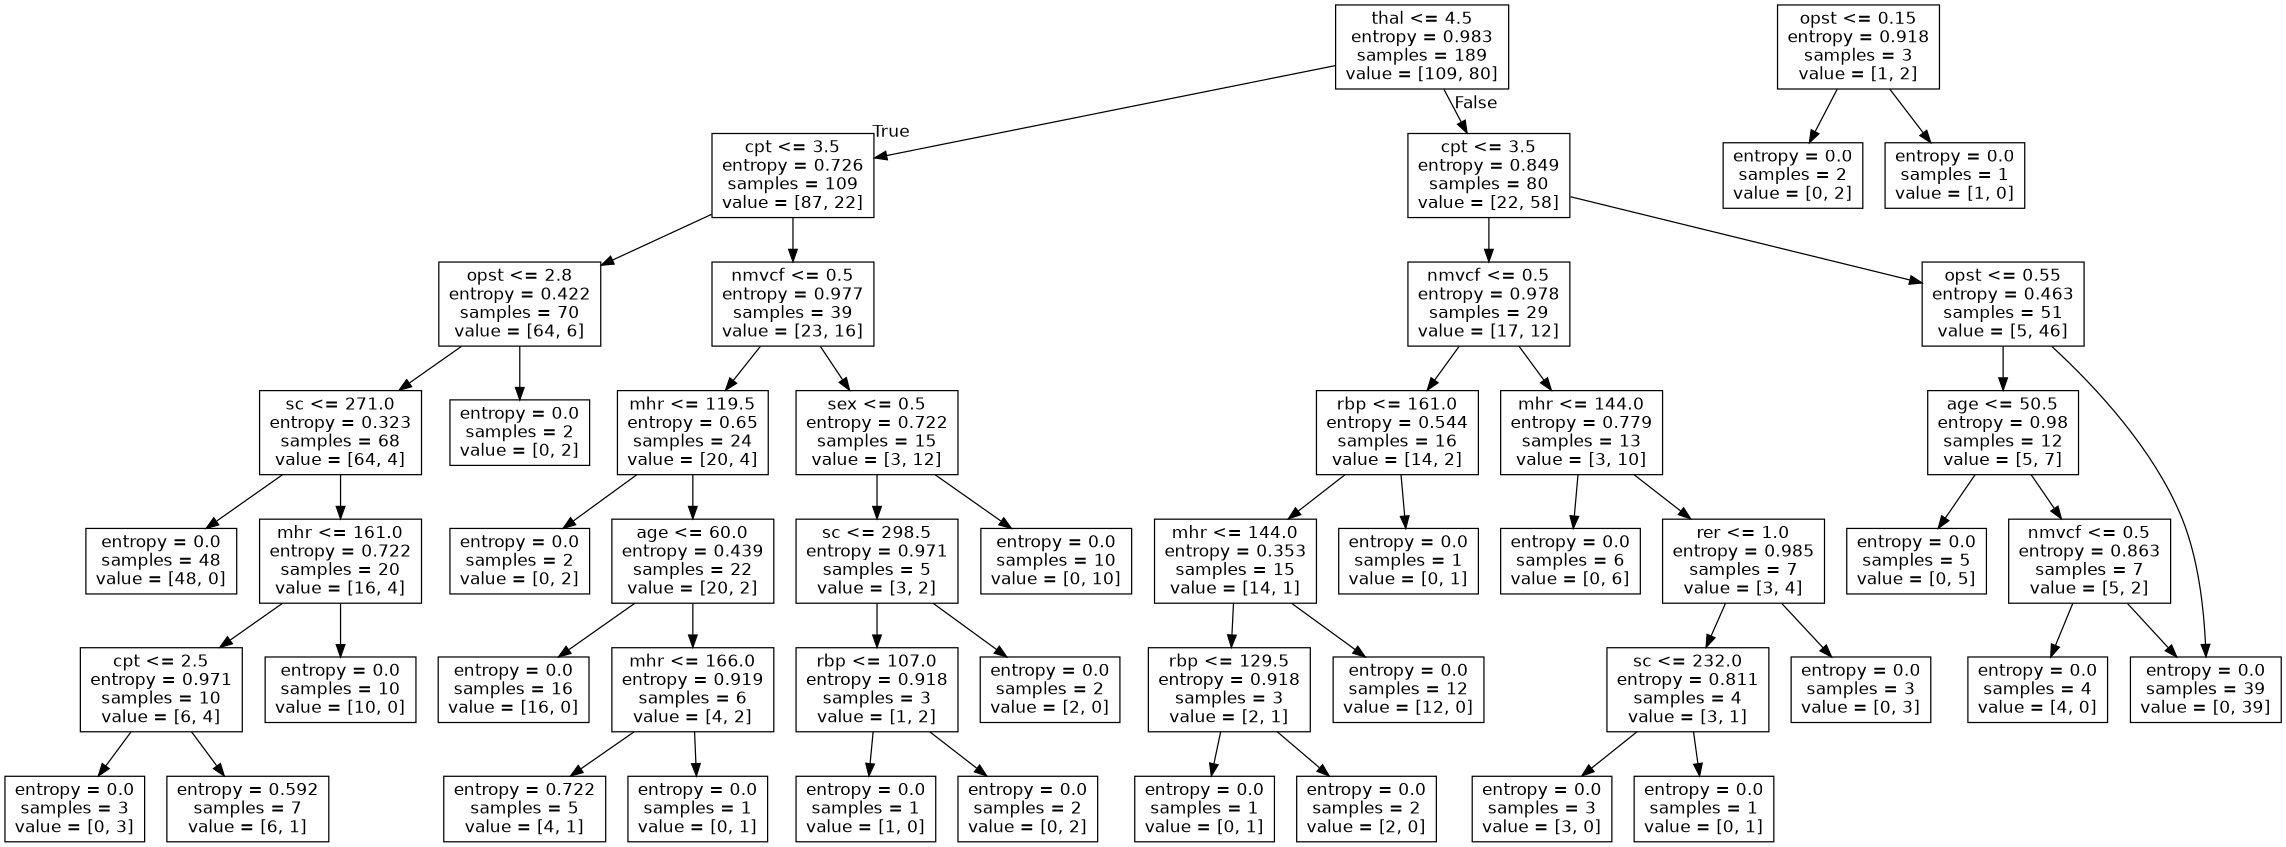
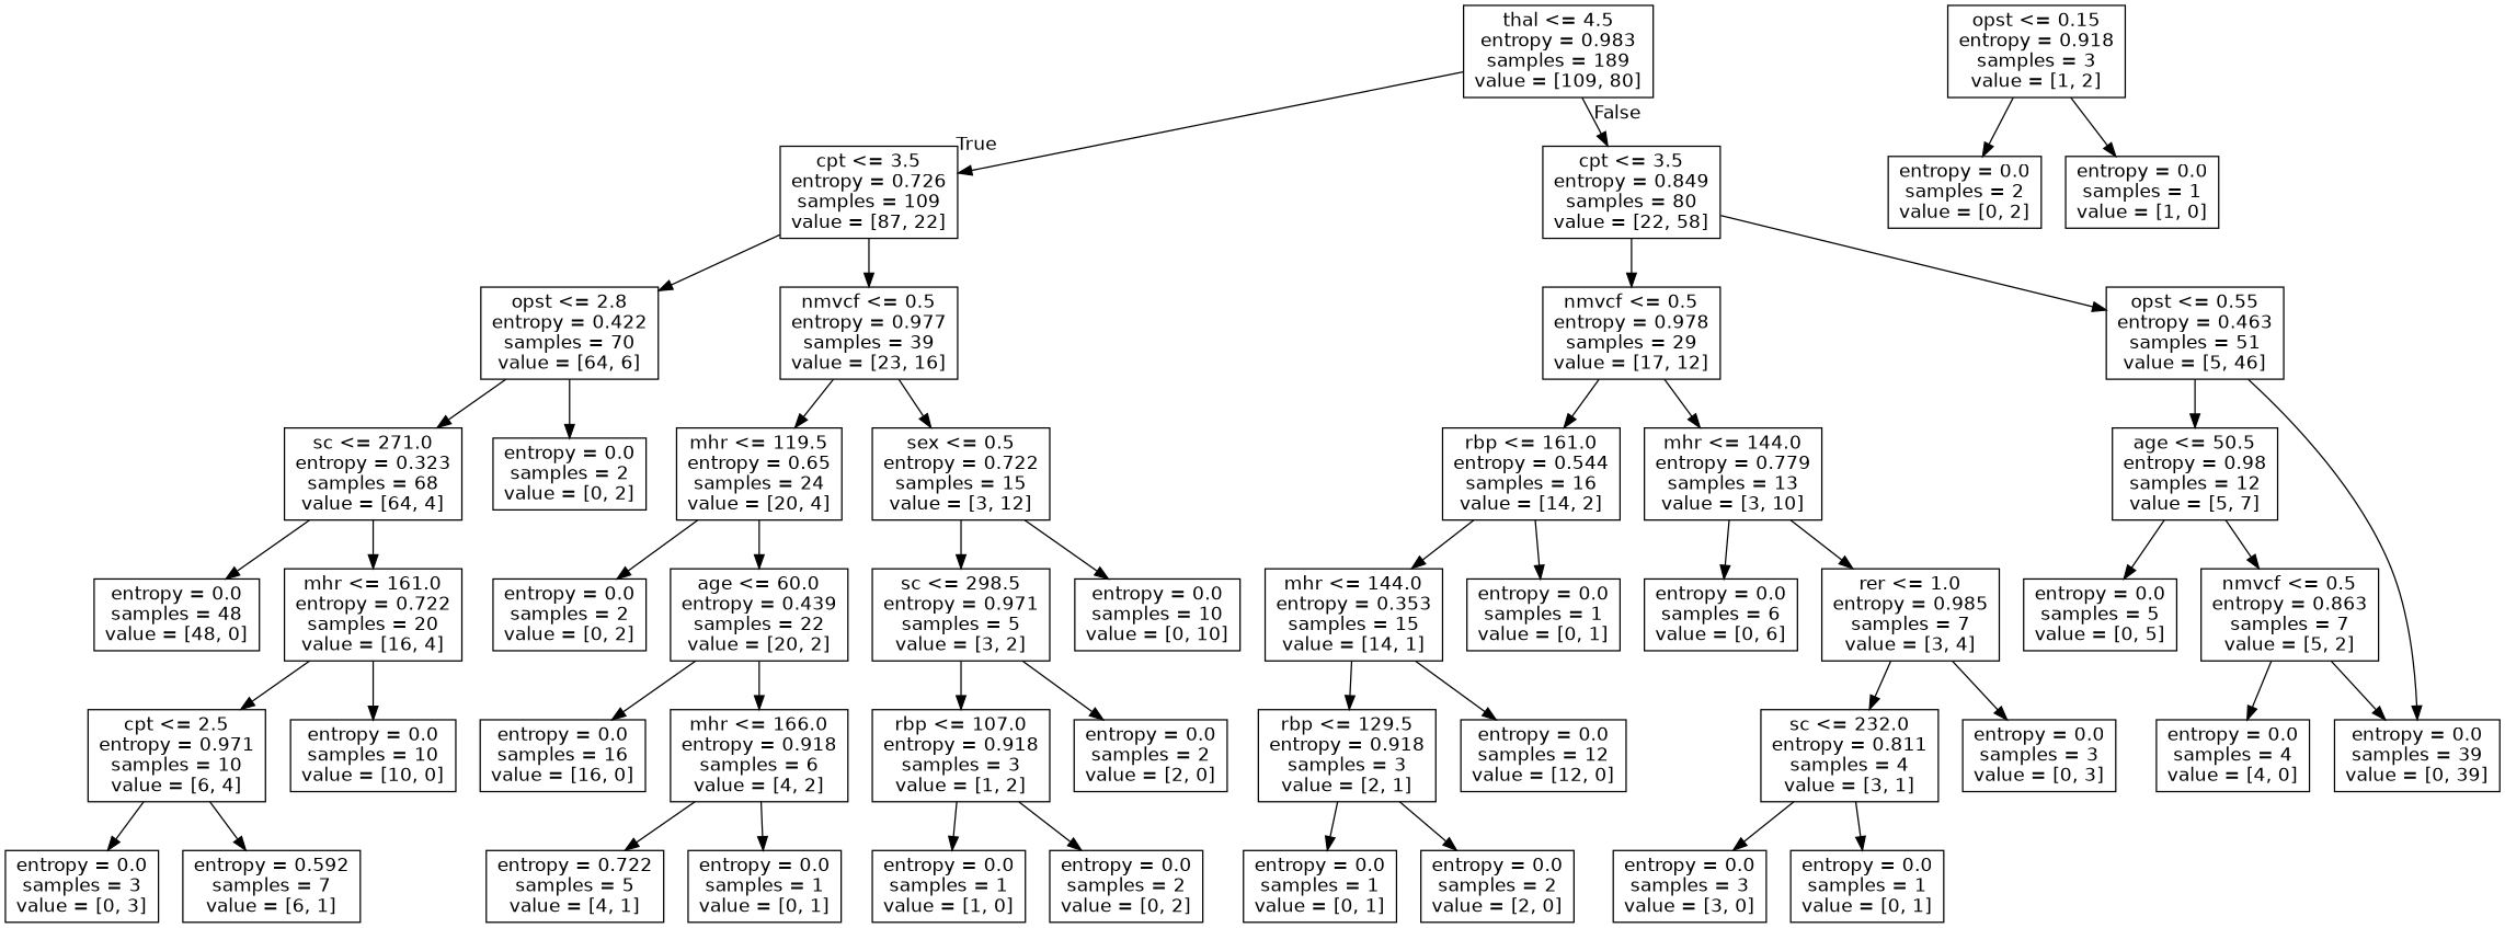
  digraph {
    node [fontname=helvetica shape=box]
    edge [fontname=helvetica]
    n1 [label="thal <= 4.5\nentropy = 0.983\nsamples = 189\nvalue = [109, 80]"]
    n2 [label="cpt <= 3.5\nentropy = 0.726\nsamples = 109\nvalue = [87, 22]"]
    n3 [label="cpt <= 3.5\nentropy = 0.849\nsamples = 80\nvalue = [22, 58]"]
    n4 [label="opst <= 2.8\nentropy = 0.422\nsamples = 70\nvalue = [64, 6]"]
    n5 [label="nmvcf <= 0.5\nentropy = 0.977\nsamples = 39\nvalue = [23, 16]"]
    n6 [label="nmvcf <= 0.5\nentropy = 0.978\nsamples = 29\nvalue = [17, 12]"]
    n7 [label="opst <= 0.55\nentropy = 0.463\nsamples = 51\nvalue = [5, 46]"]
    n8 [label="sc <= 271.0\nentropy = 0.323\nsamples = 68\nvalue = [64, 4]"]
    n9 [label="entropy = 0.0\nsamples = 2\nvalue = [0, 2]"]
    n10 [label="mhr <= 119.5\nentropy = 0.65\nsamples = 24\nvalue = [20, 4]"]
    n11 [label="sex <= 0.5\nentropy = 0.722\nsamples = 15\nvalue = [3, 12]"]
    n12 [label="entropy = 0.0\nsamples = 48\nvalue = [48, 0]"]
    n13 [label="mhr <= 161.0\nentropy = 0.722\nsamples = 20\nvalue = [16, 4]"]
    n14 [label="cpt <= 2.5\nentropy = 0.971\nsamples = 10\nvalue = [6, 4]"]
    n15 [label="entropy = 0.0\nsamples = 10\nvalue = [10, 0]"]
    n16 [label="entropy = 0.0\nsamples = 3\nvalue = [0, 3]"]
    n17 [label="entropy = 0.592\nsamples = 7\nvalue = [6, 1]"]
    n18 [label="entropy = 0.0\nsamples = 2\nvalue = [0, 2]"]
    n19 [label="age <= 60.0\nentropy = 0.439\nsamples = 22\nvalue = [20, 2]"]
    n20 [label="sc <= 298.5\nentropy = 0.971\nsamples = 5\nvalue = [3, 2]"]
    n21 [label="entropy = 0.0\nsamples = 10\nvalue = [0, 10]"]
    n22 [label="entropy = 0.0\nsamples = 16\nvalue = [16, 0]"]
-   n23 [label="mhr <= 166.0\nentropy = 0.919\nsamples = 6\nvalue = [4, 2]"]
+   n23 [label="mhr <= 166.0\nentropy = 0.918\nsamples = 6\nvalue = [4, 2]"]
    n24 [label="entropy = 0.722\nsamples = 5\nvalue = [4, 1]"]
    n25 [label="entropy = 0.0\nsamples = 1\nvalue = [0, 1]"]
    n26 [label="rbp <= 107.0\nentropy = 0.918\nsamples = 3\nvalue = [1, 2]"]
    n27 [label="entropy = 0.0\nsamples = 2\nvalue = [2, 0]"]
    n28 [label="entropy = 0.0\nsamples = 1\nvalue = [1, 0]"]
    n29 [label="entropy = 0.0\nsamples = 2\nvalue = [0, 2]"]
    n30 [label="rbp <= 161.0\nentropy = 0.544\nsamples = 16\nvalue = [14, 2]"]
    n31 [label="mhr <= 144.0\nentropy = 0.779\nsamples = 13\nvalue = [3, 10]"]
    n32 [label="age <= 50.5\nentropy = 0.98\nsamples = 12\nvalue = [5, 7]"]
    n33 [label="entropy = 0.0\nsamples = 39\nvalue = [0, 39]"]
    n34 [label="mhr <= 144.0\nentropy = 0.353\nsamples = 15\nvalue = [14, 1]"]
    n35 [label="entropy = 0.0\nsamples = 1\nvalue = [0, 1]"]
    n36 [label="entropy = 0.0\nsamples = 6\nvalue = [0, 6]"]
    n37 [label="rer <= 1.0\nentropy = 0.985\nsamples = 7\nvalue = [3, 4]"]
    n38 [label="rbp <= 129.5\nentropy = 0.918\nsamples = 3\nvalue = [2, 1]"]
    n39 [label="entropy = 0.0\nsamples = 12\nvalue = [12, 0]"]
    n40 [label="entropy = 0.0\nsamples = 1\nvalue = [0, 1]"]
    n41 [label="entropy = 0.0\nsamples = 2\nvalue = [2, 0]"]
    n42 [label="sc <= 232.0\nentropy = 0.811\nsamples = 4\nvalue = [3, 1]"]
    n43 [label="entropy = 0.0\nsamples = 3\nvalue = [0, 3]"]
    n44 [label="entropy = 0.0\nsamples = 3\nvalue = [3, 0]"]
    n45 [label="entropy = 0.0\nsamples = 1\nvalue = [0, 1]"]
    n46 [label="entropy = 0.0\nsamples = 5\nvalue = [0, 5]"]
    n47 [label="nmvcf <= 0.5\nentropy = 0.863\nsamples = 7\nvalue = [5, 2]"]
    n48 [label="entropy = 0.0\nsamples = 4\nvalue = [4, 0]"]
    n49 [label="opst <= 0.15\nentropy = 0.918\nsamples = 3\nvalue = [1, 2]"]
    n50 [label="entropy = 0.0\nsamples = 2\nvalue = [0, 2]"]
    n51 [label="entropy = 0.0\nsamples = 1\nvalue = [1, 0]"]
    n1 -> n2 [headlabel=True labelangle=45 labeldistance=2.5]
    n1 -> n3 [headlabel=False labelangle=-45 labeldistance=2.5]
    n2 -> n4
    n2 -> n5
    n3 -> n6
    n3 -> n7
    n4 -> n8
    n4 -> n9
    n5 -> n10
    n5 -> n11
    n6 -> n30
    n6 -> n31
    n7 -> n32
    n7 -> n33
    n8 -> n12
    n8 -> n13
    n10 -> n18
    n10 -> n19
    n11 -> n20
    n11 -> n21
    n13 -> n14
    n13 -> n15
    n14 -> n16
    n14 -> n17
    n19 -> n22
    n19 -> n23
    n20 -> n26
    n20 -> n27
    n23 -> n24
    n23 -> n25
    n26 -> n28
    n26 -> n29
    n30 -> n34
    n30 -> n35
    n31 -> n36
    n31 -> n37
    n32 -> n46
    n32 -> n47
    n34 -> n38
    n34 -> n39
    n37 -> n42
    n37 -> n43
    n38 -> n40
    n38 -> n41
    n42 -> n44
    n42 -> n45
    n47 -> n33
    n47 -> n48
    n49 -> n50
    n49 -> n51
  }
